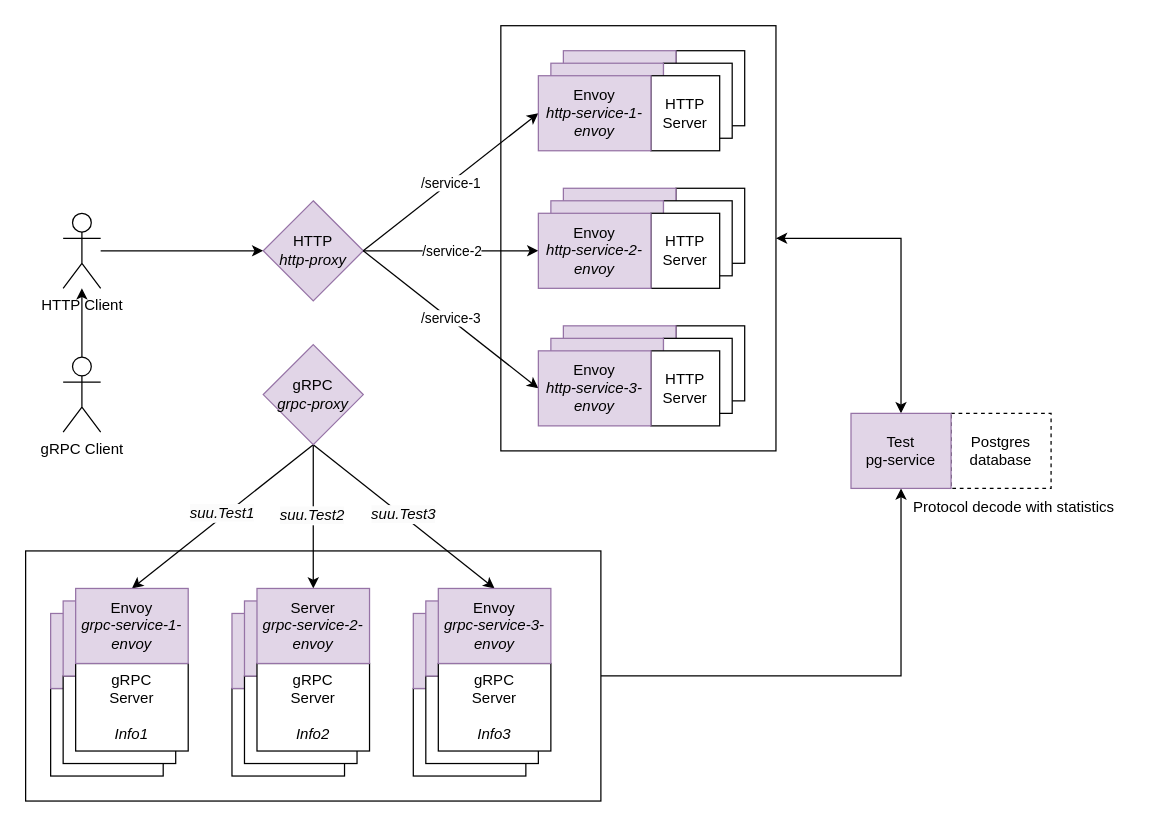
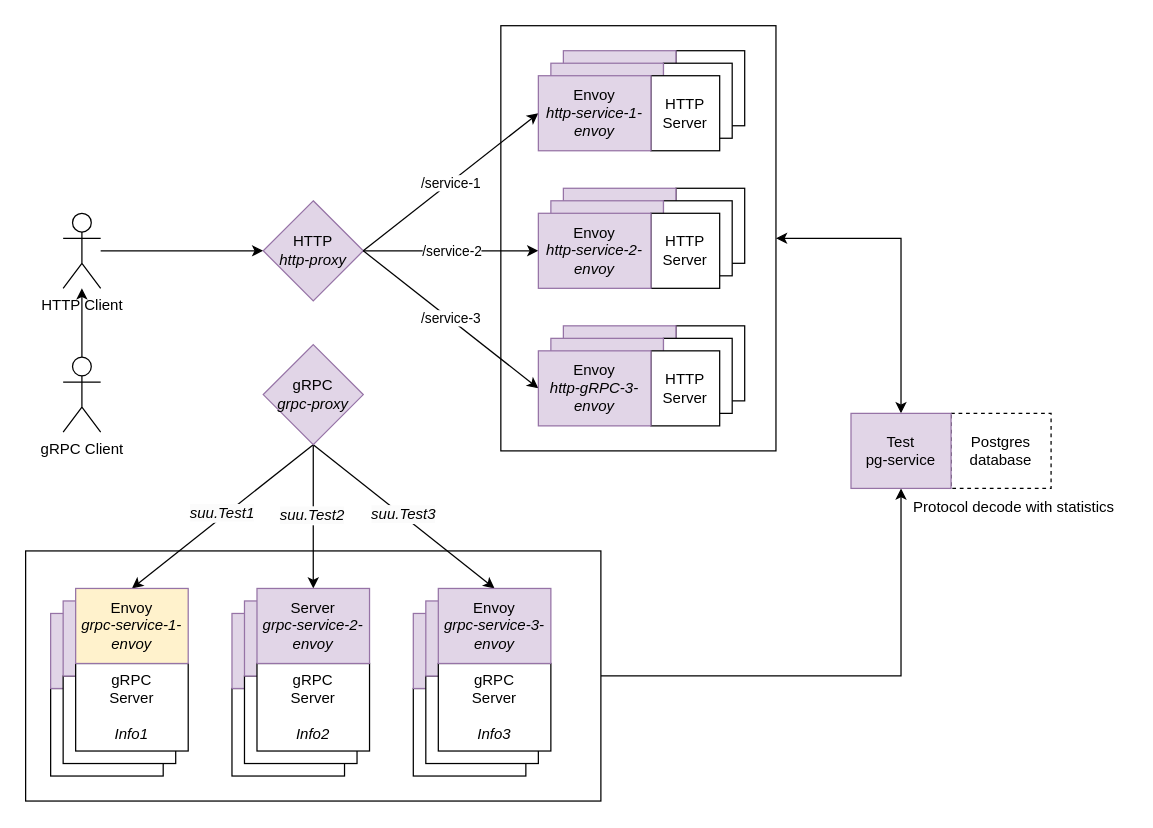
  <mxCell id="0" />
  <mxCell id="1" parent="0" />
  <mxCell id="2" style="rounded=0;orthogonalLoop=1;jettySize=auto;html=1;exitX=1;exitY=0.5;exitDx=0;exitDy=0;entryX=0.5;entryY=1;entryDx=0;entryDy=0;edgeStyle=orthogonalEdgeStyle;" edge="1" parent="1" source="3" target="20"><mxGeometry relative="1" as="geometry" /></mxCell>
  <mxCell id="3" value="" style="rounded=0;whiteSpace=wrap;html=1;" parent="1" vertex="1"><mxGeometry x="20" y="440" width="460" height="200" as="geometry" /></mxCell>
  <mxCell id="4" value="" style="rounded=0;whiteSpace=wrap;html=1;" parent="1" vertex="1"><mxGeometry x="400" y="20" width="220" height="340" as="geometry" /></mxCell>
  <mxCell id="5" style="rounded=0;orthogonalLoop=1;jettySize=auto;html=1;exitX=1;exitY=0.5;exitDx=0;exitDy=0;entryX=0.5;entryY=0;entryDx=0;entryDy=0;startArrow=classic;startFill=1;edgeStyle=orthogonalEdgeStyle;" parent="1" source="4" target="20" edge="1"><mxGeometry relative="1" as="geometry"><mxPoint x="690" y="205" as="targetPoint" /></mxGeometry></mxCell>
  <mxCell id="6" value="" style="edgeStyle=orthogonalEdgeStyle;rounded=0;orthogonalLoop=1;jettySize=auto;html=1;" parent="1" source="7" edge="1"><mxGeometry relative="1" as="geometry"><mxPoint x="210" y="200" as="targetPoint" /></mxGeometry></mxCell>
  <mxCell id="7" value="HTTP Client" style="shape=umlActor;verticalLabelPosition=bottom;verticalAlign=top;html=1;outlineConnect=0;" parent="1" vertex="1"><mxGeometry x="50" y="170" width="30" height="60" as="geometry" /></mxCell>
  <mxCell id="8" style="rounded=0;orthogonalLoop=1;jettySize=auto;html=1;entryX=0;entryY=0.5;entryDx=0;entryDy=0;" parent="1" edge="1"><mxGeometry relative="1" as="geometry"><mxPoint x="455" y="100" as="sourcePoint" /><mxPoint x="455" y="100" as="targetPoint" /></mxGeometry></mxCell>
  <mxCell id="9" style="edgeStyle=orthogonalEdgeStyle;rounded=0;orthogonalLoop=1;jettySize=auto;html=1;exitX=1;exitY=0.5;exitDx=0;exitDy=0;entryX=0;entryY=0.5;entryDx=0;entryDy=0;" parent="1" edge="1"><mxGeometry relative="1" as="geometry"><mxPoint x="455" y="210" as="sourcePoint" /><mxPoint x="455" y="210" as="targetPoint" /></mxGeometry></mxCell>
  <mxCell id="10" style="rounded=0;orthogonalLoop=1;jettySize=auto;html=1;exitX=1;exitY=0.5;exitDx=0;exitDy=0;entryX=0;entryY=0.5;entryDx=0;entryDy=0;" parent="1" edge="1"><mxGeometry relative="1" as="geometry"><mxPoint x="455" y="320" as="sourcePoint" /><mxPoint x="455" y="320" as="targetPoint" /></mxGeometry></mxCell>
  <mxCell id="11" value="&lt;div&gt;HTTP&lt;/div&gt;&lt;div&gt;&lt;i&gt;http-proxy&lt;/i&gt;&lt;/div&gt;" style="rhombus;whiteSpace=wrap;html=1;fillColor=#e1d5e7;strokeColor=#9673a6;" parent="1" vertex="1"><mxGeometry x="210" y="160" width="80" height="80" as="geometry" /></mxCell>
  <mxCell id="12" value="&lt;div&gt;Postgres&lt;/div&gt;&lt;div&gt;database&lt;br&gt;&lt;/div&gt;" style="whiteSpace=wrap;html=1;rounded=0;dashed=1;" parent="1" vertex="1"><mxGeometry x="760" y="330" width="80" height="60" as="geometry" /></mxCell>
  <mxCell id="13" value="" style="rounded=0;orthogonalLoop=1;jettySize=auto;html=1;entryX=0;entryY=0.5;entryDx=0;entryDy=0;" parent="1" edge="1" target="35"><mxGeometry relative="1" as="geometry"><mxPoint x="290" y="200" as="sourcePoint" /><mxPoint x="420" y="90" as="targetPoint" /></mxGeometry></mxCell>
  <mxCell id="14" value="/service-1" style="edgeLabel;html=1;align=center;verticalAlign=middle;resizable=0;points=[];" parent="13" vertex="1" connectable="0"><mxGeometry x="-0.006" relative="1" as="geometry"><mxPoint as="offset" /></mxGeometry></mxCell>
  <mxCell id="15" value="" style="edgeStyle=orthogonalEdgeStyle;rounded=0;orthogonalLoop=1;jettySize=auto;html=1;exitX=1;exitY=0.5;exitDx=0;exitDy=0;entryX=0;entryY=0.5;entryDx=0;entryDy=0;" parent="1" source="11" edge="1" target="47"><mxGeometry relative="1" as="geometry"><mxPoint x="290" y="200" as="sourcePoint" /><mxPoint x="420" y="200" as="targetPoint" /></mxGeometry></mxCell>
  <mxCell id="16" value="/service-2" style="edgeLabel;html=1;align=center;verticalAlign=middle;resizable=0;points=[];" parent="15" vertex="1" connectable="0"><mxGeometry x="-0.006" relative="1" as="geometry"><mxPoint as="offset" /></mxGeometry></mxCell>
  <mxCell id="17" value="" style="rounded=0;orthogonalLoop=1;jettySize=auto;html=1;exitX=1;exitY=0.5;exitDx=0;exitDy=0;entryX=0;entryY=0.5;entryDx=0;entryDy=0;" parent="1" source="11" edge="1" target="41"><mxGeometry relative="1" as="geometry"><mxPoint x="290" y="200" as="sourcePoint" /><mxPoint x="420" y="310" as="targetPoint" /></mxGeometry></mxCell>
  <mxCell id="18" value="/service-3" style="edgeLabel;html=1;align=center;verticalAlign=middle;resizable=0;points=[];" parent="17" vertex="1" connectable="0"><mxGeometry x="-0.008" y="1" relative="1" as="geometry"><mxPoint as="offset" /></mxGeometry></mxCell>
  <mxCell id="19" value="HTTP Server" style="rounded=0;whiteSpace=wrap;html=1;" parent="1" vertex="1"><mxGeometry x="540" y="40" width="55" height="60" as="geometry" /></mxCell>
  <mxCell id="20" value="&lt;div&gt;Test&lt;/div&gt;&lt;div&gt;pg-service&lt;/div&gt;" style="rounded=0;whiteSpace=wrap;html=1;fillColor=#e1d5e7;strokeColor=#9673a6;horizontal=1;align=center;" parent="1" vertex="1"><mxGeometry x="680" y="330" width="80" height="60" as="geometry" /></mxCell>
  <mxCell id="21" value="Protocol decode with statistics" style="text;html=1;align=center;verticalAlign=middle;resizable=0;points=[];autosize=1;strokeColor=none;fillColor=none;" parent="1" vertex="1"><mxGeometry x="720" y="390" width="180" height="30" as="geometry" /></mxCell>
  <mxCell id="22" value="Envoy&lt;br&gt;&lt;i&gt;http-service-1-envoy&lt;/i&gt;" style="rounded=0;whiteSpace=wrap;html=1;fillColor=#e1d5e7;strokeColor=#9673a6;horizontal=1;" parent="1" vertex="1"><mxGeometry x="450" y="40" width="90" height="60" as="geometry" /></mxCell>
  <mxCell id="23" style="rounded=0;orthogonalLoop=1;jettySize=auto;html=1;exitX=0.5;exitY=1;exitDx=0;exitDy=0;entryX=0;entryY=0.5;entryDx=0;entryDy=0;" parent="1" source="29" target="53" edge="1"><mxGeometry relative="1" as="geometry"><mxPoint x="123.75" y="470" as="targetPoint" /></mxGeometry></mxCell>
  <mxCell id="24" value="&lt;i style=&quot;border-color: var(--border-color); font-size: 12px; background-color: rgb(251, 251, 251);&quot;&gt;suu.Test1&lt;/i&gt;" style="edgeLabel;html=1;align=center;verticalAlign=middle;resizable=0;points=[];" parent="23" vertex="1" connectable="0"><mxGeometry x="-0.013" y="-3" relative="1" as="geometry"><mxPoint as="offset" /></mxGeometry></mxCell>
  <mxCell id="25" style="rounded=0;orthogonalLoop=1;jettySize=auto;html=1;exitX=0.5;exitY=1;exitDx=0;exitDy=0;entryX=0;entryY=0.5;entryDx=0;entryDy=0;" parent="1" source="29" target="59" edge="1"><mxGeometry relative="1" as="geometry"><mxPoint x="249.625" y="470" as="targetPoint" /></mxGeometry></mxCell>
  <mxCell id="26" value="&lt;i style=&quot;border-color: var(--border-color); font-size: 12px; background-color: rgb(251, 251, 251);&quot;&gt;suu.Test2&lt;/i&gt;" style="edgeLabel;html=1;align=center;verticalAlign=middle;resizable=0;points=[];" parent="25" vertex="1" connectable="0"><mxGeometry x="-0.022" y="-2" relative="1" as="geometry"><mxPoint as="offset" /></mxGeometry></mxCell>
  <mxCell id="27" style="rounded=0;orthogonalLoop=1;jettySize=auto;html=1;exitX=0.5;exitY=1;exitDx=0;exitDy=0;entryX=0;entryY=0.5;entryDx=0;entryDy=0;" parent="1" source="29" target="65" edge="1"><mxGeometry relative="1" as="geometry"><mxPoint x="394.375" y="470" as="targetPoint" /></mxGeometry></mxCell>
  <mxCell id="28" value="&lt;i style=&quot;border-color: var(--border-color); font-size: 12px; background-color: rgb(251, 251, 251);&quot;&gt;suu.Test3&lt;/i&gt;" style="edgeLabel;html=1;align=center;verticalAlign=middle;resizable=0;points=[];" parent="27" vertex="1" connectable="0"><mxGeometry x="-0.022" y="1" relative="1" as="geometry"><mxPoint as="offset" /></mxGeometry></mxCell>
  <mxCell id="29" value="&lt;div&gt;gRPC&lt;/div&gt;&lt;div&gt;&lt;i&gt;grpc-proxy&lt;/i&gt;&lt;/div&gt;" style="rhombus;whiteSpace=wrap;html=1;fillColor=#e1d5e7;strokeColor=#9673a6;" parent="1" vertex="1"><mxGeometry x="210" y="275" width="80" height="80" as="geometry" /></mxCell>
  <mxCell id="30" value="" style="edgeStyle=orthogonalEdgeStyle;rounded=0;orthogonalLoop=1;jettySize=auto;html=1;" parent="1" source="31" target="7" edge="1"><mxGeometry relative="1" as="geometry"><mxPoint x="210" y="315" as="targetPoint" /></mxGeometry></mxCell>
  <mxCell id="31" value="gRPC Client" style="shape=umlActor;verticalLabelPosition=bottom;verticalAlign=top;html=1;outlineConnect=0;" parent="1" vertex="1"><mxGeometry x="50" y="285" width="30" height="60" as="geometry" /></mxCell>
  <mxCell id="32" value="HTTP Server" style="rounded=0;whiteSpace=wrap;html=1;" vertex="1" parent="1"><mxGeometry x="530" y="50" width="55" height="60" as="geometry" /></mxCell>
  <mxCell id="33" value="Envoy&lt;br&gt;&lt;i&gt;http-service-1-envoy&lt;/i&gt;" style="rounded=0;whiteSpace=wrap;html=1;fillColor=#e1d5e7;strokeColor=#9673a6;horizontal=1;" vertex="1" parent="1"><mxGeometry x="440" y="50" width="90" height="60" as="geometry" /></mxCell>
  <mxCell id="34" value="HTTP Server" style="rounded=0;whiteSpace=wrap;html=1;" vertex="1" parent="1"><mxGeometry x="520" y="60" width="55" height="60" as="geometry" /></mxCell>
  <mxCell id="35" value="Envoy&lt;br&gt;&lt;i&gt;http-service-1-envoy&lt;/i&gt;" style="rounded=0;whiteSpace=wrap;html=1;fillColor=#e1d5e7;strokeColor=#9673a6;horizontal=1;" vertex="1" parent="1"><mxGeometry x="430" y="60" width="90" height="60" as="geometry" /></mxCell>
  <mxCell id="36" value="HTTP Server" style="rounded=0;whiteSpace=wrap;html=1;" vertex="1" parent="1"><mxGeometry x="540" y="260" width="55" height="60" as="geometry" /></mxCell>
  <mxCell id="37" value="Envoy&lt;br&gt;&lt;i&gt;http-service-1-envoy&lt;/i&gt;" style="rounded=0;whiteSpace=wrap;html=1;fillColor=#e1d5e7;strokeColor=#9673a6;horizontal=1;" vertex="1" parent="1"><mxGeometry x="450" y="260" width="90" height="60" as="geometry" /></mxCell>
  <mxCell id="38" value="HTTP Server" style="rounded=0;whiteSpace=wrap;html=1;" vertex="1" parent="1"><mxGeometry x="530" y="270" width="55" height="60" as="geometry" /></mxCell>
  <mxCell id="39" value="Envoy&lt;br&gt;&lt;i&gt;http-service-1-envoy&lt;/i&gt;" style="rounded=0;whiteSpace=wrap;html=1;fillColor=#e1d5e7;strokeColor=#9673a6;horizontal=1;" vertex="1" parent="1"><mxGeometry x="440" y="270" width="90" height="60" as="geometry" /></mxCell>
  <mxCell id="40" value="HTTP Server" style="rounded=0;whiteSpace=wrap;html=1;" vertex="1" parent="1"><mxGeometry x="520" y="280" width="55" height="60" as="geometry" /></mxCell>
- <mxCell id="41" value="Envoy&lt;br&gt;&lt;i&gt;http-service-3-envoy&lt;/i&gt;" style="rounded=0;whiteSpace=wrap;html=1;fillColor=#e1d5e7;strokeColor=#9673a6;horizontal=1;" vertex="1" parent="1"><mxGeometry x="430" y="280" width="90" height="60" as="geometry" /></mxCell>
+ <mxCell id="41" value="Envoy&lt;br&gt;&lt;i&gt;http-gRPC-3-envoy&lt;/i&gt;" style="rounded=0;whiteSpace=wrap;html=1;fillColor=#e1d5e7;strokeColor=#9673a6;horizontal=1;" vertex="1" parent="1"><mxGeometry x="430" y="280" width="90" height="60" as="geometry" /></mxCell>
  <mxCell id="42" value="HTTP Server" style="rounded=0;whiteSpace=wrap;html=1;" vertex="1" parent="1"><mxGeometry x="540" y="150" width="55" height="60" as="geometry" /></mxCell>
  <mxCell id="43" value="Envoy&lt;br&gt;&lt;i&gt;http-service-1-envoy&lt;/i&gt;" style="rounded=0;whiteSpace=wrap;html=1;fillColor=#e1d5e7;strokeColor=#9673a6;horizontal=1;" vertex="1" parent="1"><mxGeometry x="450" y="150" width="90" height="60" as="geometry" /></mxCell>
  <mxCell id="44" value="HTTP Server" style="rounded=0;whiteSpace=wrap;html=1;" vertex="1" parent="1"><mxGeometry x="530" y="160" width="55" height="60" as="geometry" /></mxCell>
  <mxCell id="45" value="Envoy&lt;br&gt;&lt;i&gt;http-service-1-envoy&lt;/i&gt;" style="rounded=0;whiteSpace=wrap;html=1;fillColor=#e1d5e7;strokeColor=#9673a6;horizontal=1;" vertex="1" parent="1"><mxGeometry x="440" y="160" width="90" height="60" as="geometry" /></mxCell>
  <mxCell id="46" value="HTTP Server" style="rounded=0;whiteSpace=wrap;html=1;" vertex="1" parent="1"><mxGeometry x="520" y="170" width="55" height="60" as="geometry" /></mxCell>
  <mxCell id="47" value="Envoy&lt;br&gt;&lt;i&gt;http-service-2-envoy&lt;/i&gt;" style="rounded=0;whiteSpace=wrap;html=1;fillColor=#e1d5e7;strokeColor=#9673a6;horizontal=1;" vertex="1" parent="1"><mxGeometry x="430" y="170" width="90" height="60" as="geometry" /></mxCell>
  <mxCell id="48" value="" style="rounded=0;whiteSpace=wrap;html=1;direction=south;" vertex="1" parent="1"><mxGeometry x="40" y="550" width="90" height="70" as="geometry" /></mxCell>
  <mxCell id="49" value="" style="rounded=0;whiteSpace=wrap;html=1;fillColor=#e1d5e7;strokeColor=#9673a6;horizontal=1;direction=south;" vertex="1" parent="1"><mxGeometry x="40" y="490" width="90" height="60" as="geometry" /></mxCell>
  <mxCell id="50" value="" style="rounded=0;whiteSpace=wrap;html=1;direction=south;" vertex="1" parent="1"><mxGeometry x="50" y="540" width="90" height="70" as="geometry" /></mxCell>
  <mxCell id="51" value="" style="rounded=0;whiteSpace=wrap;html=1;fillColor=#e1d5e7;strokeColor=#9673a6;horizontal=1;direction=south;" vertex="1" parent="1"><mxGeometry x="50" y="480" width="90" height="60" as="geometry" /></mxCell>
  <mxCell id="52" value="gRPC&lt;br style=&quot;border-color: var(--border-color);&quot;&gt;Server&lt;br style=&quot;border-color: var(--border-color);&quot;&gt;&lt;i style=&quot;border-color: var(--border-color);&quot;&gt;&lt;br style=&quot;border-color: var(--border-color);&quot;&gt;Info1&lt;/i&gt;" style="rounded=0;whiteSpace=wrap;html=1;direction=south;" vertex="1" parent="1"><mxGeometry x="60" y="530" width="90" height="70" as="geometry" /></mxCell>
- <mxCell id="53" value="Envoy&lt;br&gt;&lt;i&gt;grpc-service-1-envoy&lt;/i&gt;" style="rounded=0;whiteSpace=wrap;html=1;fillColor=#e1d5e7;strokeColor=#9673a6;horizontal=1;direction=south;" vertex="1" parent="1"><mxGeometry x="60" y="470" width="90" height="60" as="geometry" /></mxCell>
+ <mxCell id="53" value="Envoy&lt;br&gt;&lt;i&gt;grpc-service-1-envoy&lt;/i&gt;" style="rounded=0;whiteSpace=wrap;html=1;fillColor=#fff2cc;strokeColor=#9673a6;horizontal=1;direction=south;" vertex="1" parent="1"><mxGeometry x="60" y="470" width="90" height="60" as="geometry" /></mxCell>
  <mxCell id="54" value="" style="rounded=0;whiteSpace=wrap;html=1;direction=south;" vertex="1" parent="1"><mxGeometry x="185" y="550" width="90" height="70" as="geometry" /></mxCell>
  <mxCell id="55" value="" style="rounded=0;whiteSpace=wrap;html=1;fillColor=#e1d5e7;strokeColor=#9673a6;horizontal=1;direction=south;" vertex="1" parent="1"><mxGeometry x="185" y="490" width="90" height="60" as="geometry" /></mxCell>
  <mxCell id="56" value="" style="rounded=0;whiteSpace=wrap;html=1;direction=south;" vertex="1" parent="1"><mxGeometry x="195" y="540" width="90" height="70" as="geometry" /></mxCell>
  <mxCell id="57" value="" style="rounded=0;whiteSpace=wrap;html=1;fillColor=#e1d5e7;strokeColor=#9673a6;horizontal=1;direction=south;" vertex="1" parent="1"><mxGeometry x="195" y="480" width="90" height="60" as="geometry" /></mxCell>
  <mxCell id="58" value="gRPC&lt;br style=&quot;border-color: var(--border-color);&quot;&gt;Server&lt;br style=&quot;border-color: var(--border-color);&quot;&gt;&lt;i style=&quot;border-color: var(--border-color);&quot;&gt;&lt;br style=&quot;border-color: var(--border-color);&quot;&gt;Info2&lt;/i&gt;" style="rounded=0;whiteSpace=wrap;html=1;direction=south;" vertex="1" parent="1"><mxGeometry x="205" y="530" width="90" height="70" as="geometry" /></mxCell>
  <mxCell id="59" value="Server&lt;br&gt;&lt;i&gt;grpc-service-2-envoy&lt;/i&gt;" style="rounded=0;whiteSpace=wrap;html=1;fillColor=#e1d5e7;strokeColor=#9673a6;horizontal=1;direction=south;" vertex="1" parent="1"><mxGeometry x="205" y="470" width="90" height="60" as="geometry" /></mxCell>
  <mxCell id="60" value="" style="rounded=0;whiteSpace=wrap;html=1;direction=south;" vertex="1" parent="1"><mxGeometry x="330" y="550" width="90" height="70" as="geometry" /></mxCell>
  <mxCell id="61" value="" style="rounded=0;whiteSpace=wrap;html=1;fillColor=#e1d5e7;strokeColor=#9673a6;horizontal=1;direction=south;" vertex="1" parent="1"><mxGeometry x="330" y="490" width="90" height="60" as="geometry" /></mxCell>
  <mxCell id="62" value="" style="rounded=0;whiteSpace=wrap;html=1;direction=south;" vertex="1" parent="1"><mxGeometry x="340" y="540" width="90" height="70" as="geometry" /></mxCell>
  <mxCell id="63" value="" style="rounded=0;whiteSpace=wrap;html=1;fillColor=#e1d5e7;strokeColor=#9673a6;horizontal=1;direction=south;" vertex="1" parent="1"><mxGeometry x="340" y="480" width="90" height="60" as="geometry" /></mxCell>
  <mxCell id="64" value="gRPC&lt;br style=&quot;border-color: var(--border-color);&quot;&gt;Server&lt;br style=&quot;border-color: var(--border-color);&quot;&gt;&lt;i style=&quot;border-color: var(--border-color);&quot;&gt;&lt;br style=&quot;border-color: var(--border-color);&quot;&gt;Info3&lt;/i&gt;" style="rounded=0;whiteSpace=wrap;html=1;direction=south;" vertex="1" parent="1"><mxGeometry x="350" y="530" width="90" height="70" as="geometry" /></mxCell>
  <mxCell id="65" value="Envoy&lt;br&gt;&lt;i&gt;grpc-service-3-envoy&lt;/i&gt;" style="rounded=0;whiteSpace=wrap;html=1;fillColor=#e1d5e7;strokeColor=#9673a6;horizontal=1;direction=south;" vertex="1" parent="1"><mxGeometry x="350" y="470" width="90" height="60" as="geometry" /></mxCell>
